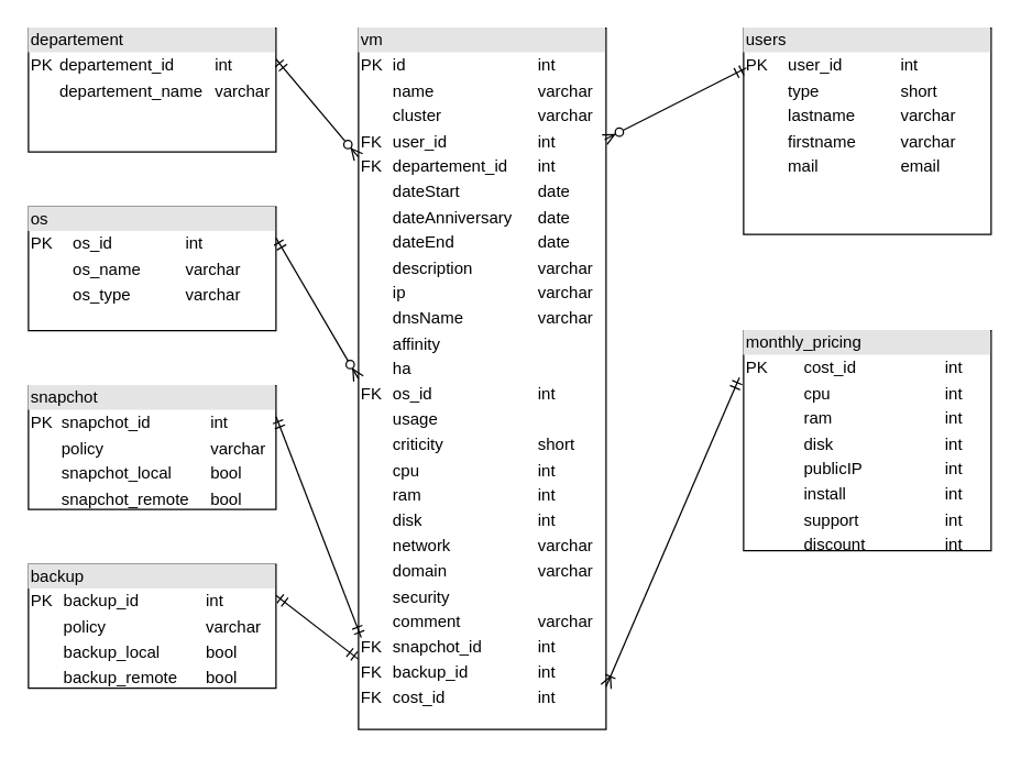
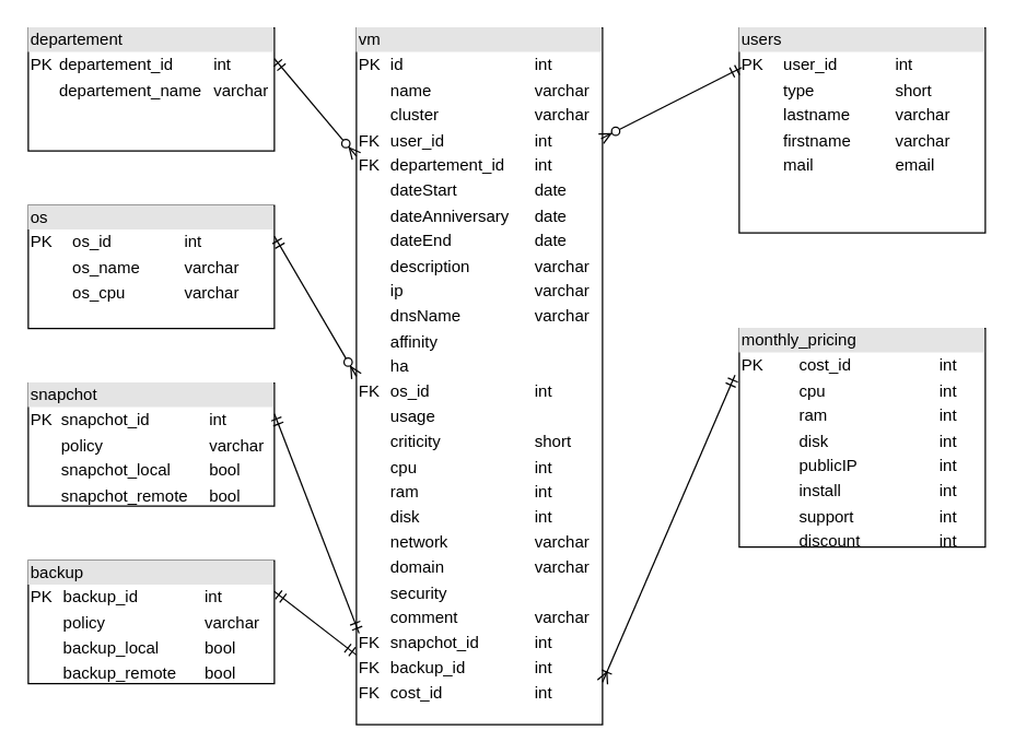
  <mxCell id="0" />
  <mxCell id="1" parent="0" />
  <mxCell id="2" value="&lt;div style=&quot;box-sizing: border-box ; width: 100% ; background: #e4e4e4 ; padding: 2px&quot;&gt;vm&lt;/div&gt;&lt;table style=&quot;width: 100% ; font-size: 1em&quot; cellpadding=&quot;2&quot; cellspacing=&quot;0&quot;&gt;&lt;tbody&gt;&lt;tr&gt;&lt;td&gt;PK&lt;/td&gt;&lt;td&gt;id&lt;/td&gt;&lt;td&gt;int&lt;/td&gt;&lt;/tr&gt;&lt;tr&gt;&lt;td&gt;&lt;br&gt;&lt;/td&gt;&lt;td&gt;name&lt;/td&gt;&lt;td&gt;varchar&lt;/td&gt;&lt;/tr&gt;&lt;tr&gt;&lt;td&gt;&lt;/td&gt;&lt;td&gt;cluster&lt;/td&gt;&lt;td&gt;varchar&lt;br&gt;&lt;/td&gt;&lt;/tr&gt;&lt;tr&gt;&lt;td&gt;FK&lt;/td&gt;&lt;td&gt;user_id&lt;/td&gt;&lt;td&gt;int&lt;/td&gt;&lt;/tr&gt;&lt;tr&gt;&lt;td&gt;FK&lt;/td&gt;&lt;td&gt;departement_id&lt;/td&gt;&lt;td&gt;int&lt;/td&gt;&lt;/tr&gt;&lt;tr&gt;&lt;td&gt;&lt;br&gt;&lt;/td&gt;&lt;td&gt;dateStart&lt;/td&gt;&lt;td&gt;date&lt;/td&gt;&lt;/tr&gt;&lt;tr&gt;&lt;td&gt;&lt;br&gt;&lt;/td&gt;&lt;td&gt;dateAnniversary&lt;/td&gt;&lt;td&gt;date&lt;/td&gt;&lt;/tr&gt;&lt;tr&gt;&lt;td&gt;&lt;br&gt;&lt;/td&gt;&lt;td&gt;dateEnd&lt;/td&gt;&lt;td&gt;date&lt;/td&gt;&lt;/tr&gt;&lt;tr&gt;&lt;td&gt;&lt;br&gt;&lt;/td&gt;&lt;td&gt;description&lt;/td&gt;&lt;td&gt;varchar&lt;/td&gt;&lt;/tr&gt;&lt;tr&gt;&lt;td&gt;&lt;br&gt;&lt;/td&gt;&lt;td&gt;ip&lt;/td&gt;&lt;td&gt;varchar&lt;/td&gt;&lt;/tr&gt;&lt;tr&gt;&lt;td&gt;&lt;br&gt;&lt;/td&gt;&lt;td&gt;dnsName&lt;/td&gt;&lt;td&gt;varchar&lt;/td&gt;&lt;/tr&gt;&lt;tr&gt;&lt;td&gt;&lt;br&gt;&lt;/td&gt;&lt;td&gt;affinity&lt;/td&gt;&lt;td&gt;&lt;br&gt;&lt;/td&gt;&lt;/tr&gt;&lt;tr&gt;&lt;td&gt;&lt;br&gt;&lt;/td&gt;&lt;td&gt;ha&lt;/td&gt;&lt;td&gt;&lt;br&gt;&lt;/td&gt;&lt;/tr&gt;&lt;tr&gt;&lt;td&gt;FK&lt;/td&gt;&lt;td&gt;os_id&lt;/td&gt;&lt;td&gt;int&lt;/td&gt;&lt;/tr&gt;&lt;tr&gt;&lt;td&gt;&lt;br&gt;&lt;/td&gt;&lt;td&gt;usage&lt;/td&gt;&lt;td&gt;&lt;br&gt;&lt;/td&gt;&lt;/tr&gt;&lt;tr&gt;&lt;td&gt;&lt;br&gt;&lt;/td&gt;&lt;td&gt;criticity&lt;/td&gt;&lt;td&gt;short&lt;/td&gt;&lt;/tr&gt;&lt;tr&gt;&lt;td&gt;&lt;br&gt;&lt;/td&gt;&lt;td&gt;cpu&lt;/td&gt;&lt;td&gt;int&lt;/td&gt;&lt;/tr&gt;&lt;tr&gt;&lt;td&gt;&lt;br&gt;&lt;/td&gt;&lt;td&gt;ram&lt;/td&gt;&lt;td&gt;int&lt;/td&gt;&lt;/tr&gt;&lt;tr&gt;&lt;td&gt;&lt;br&gt;&lt;/td&gt;&lt;td&gt;disk&lt;/td&gt;&lt;td&gt;int&lt;/td&gt;&lt;/tr&gt;&lt;tr&gt;&lt;td&gt;&lt;br&gt;&lt;/td&gt;&lt;td&gt;network&lt;/td&gt;&lt;td&gt;varchar&lt;/td&gt;&lt;/tr&gt;&lt;tr&gt;&lt;td&gt;&lt;br&gt;&lt;/td&gt;&lt;td&gt;domain&lt;/td&gt;&lt;td&gt;varchar&lt;/td&gt;&lt;/tr&gt;&lt;tr&gt;&lt;td&gt;&lt;br&gt;&lt;/td&gt;&lt;td&gt;security&lt;/td&gt;&lt;td&gt;&lt;br&gt;&lt;/td&gt;&lt;/tr&gt;&lt;tr&gt;&lt;td&gt;&lt;br&gt;&lt;/td&gt;&lt;td&gt;comment&lt;/td&gt;&lt;td&gt;varchar&lt;/td&gt;&lt;/tr&gt;&lt;tr&gt;&lt;td&gt;FK&lt;/td&gt;&lt;td&gt;snapchot_id&lt;/td&gt;&lt;td&gt;int&lt;/td&gt;&lt;/tr&gt;&lt;tr&gt;&lt;td&gt;FK&lt;/td&gt;&lt;td&gt;backup_id&lt;/td&gt;&lt;td&gt;int&lt;/td&gt;&lt;/tr&gt;&lt;tr&gt;&lt;td&gt;FK&lt;/td&gt;&lt;td&gt;cost_id&lt;/td&gt;&lt;td&gt;int&lt;/td&gt;&lt;/tr&gt;&lt;/tbody&gt;&lt;/table&gt;" style="verticalAlign=top;align=left;overflow=fill;html=1;" parent="1" vertex="1"><mxGeometry x="260" y="20" width="180" height="510" as="geometry" /></mxCell>
  <mxCell id="3" value="&lt;div style=&quot;box-sizing: border-box ; width: 100% ; background: #e4e4e4 ; padding: 2px&quot;&gt;departement&lt;/div&gt;&lt;table style=&quot;width: 100% ; font-size: 1em&quot; cellpadding=&quot;2&quot; cellspacing=&quot;0&quot;&gt;&lt;tbody&gt;&lt;tr&gt;&lt;td&gt;PK&lt;/td&gt;&lt;td&gt;departement_id&lt;/td&gt;&lt;td&gt;int&lt;/td&gt;&lt;/tr&gt;&lt;tr&gt;&lt;td&gt;&lt;br&gt;&lt;/td&gt;&lt;td&gt;departement_name&lt;/td&gt;&lt;td&gt;varchar&lt;/td&gt;&lt;/tr&gt;&lt;/tbody&gt;&lt;/table&gt;" style="verticalAlign=top;align=left;overflow=fill;html=1;" parent="1" vertex="1"><mxGeometry x="20" y="20" width="180" height="90" as="geometry" /></mxCell>
  <mxCell id="4" value="&lt;div style=&quot;box-sizing: border-box ; width: 100% ; background: #e4e4e4 ; padding: 2px&quot;&gt;users&lt;/div&gt;&lt;table style=&quot;width: 100% ; font-size: 1em&quot; cellpadding=&quot;2&quot; cellspacing=&quot;0&quot;&gt;&lt;tbody&gt;&lt;tr&gt;&lt;td&gt;PK&lt;/td&gt;&lt;td&gt;user_id&lt;/td&gt;&lt;td&gt;int&lt;/td&gt;&lt;/tr&gt;&lt;tr&gt;&lt;td&gt;&lt;br&gt;&lt;/td&gt;&lt;td&gt;type&lt;/td&gt;&lt;td&gt;short&lt;/td&gt;&lt;/tr&gt;&lt;tr&gt;&lt;td&gt;&lt;br&gt;&lt;/td&gt;&lt;td&gt;lastname&lt;/td&gt;&lt;td&gt;varchar&lt;/td&gt;&lt;/tr&gt;&lt;tr&gt;&lt;td&gt;&lt;br&gt;&lt;/td&gt;&lt;td&gt;firstname&lt;/td&gt;&lt;td&gt;varchar&lt;/td&gt;&lt;/tr&gt;&lt;tr&gt;&lt;td&gt;&lt;br&gt;&lt;/td&gt;&lt;td&gt;mail&lt;/td&gt;&lt;td&gt;email&lt;/td&gt;&lt;/tr&gt;&lt;/tbody&gt;&lt;/table&gt;" style="verticalAlign=top;align=left;overflow=fill;html=1;" parent="1" vertex="1"><mxGeometry x="540" y="20" width="180" height="150" as="geometry" /></mxCell>
- <mxCell id="5" value="&lt;div style=&quot;box-sizing: border-box ; width: 100% ; background: #e4e4e4 ; padding: 2px&quot;&gt;os&lt;/div&gt;&lt;table style=&quot;width: 100% ; font-size: 1em&quot; cellpadding=&quot;2&quot; cellspacing=&quot;0&quot;&gt;&lt;tbody&gt;&lt;tr&gt;&lt;td&gt;PK&lt;/td&gt;&lt;td&gt;os_id&lt;/td&gt;&lt;td&gt;int&lt;/td&gt;&lt;/tr&gt;&lt;tr&gt;&lt;td&gt;&lt;br&gt;&lt;/td&gt;&lt;td&gt;os_name&lt;/td&gt;&lt;td&gt;varchar&lt;/td&gt;&lt;/tr&gt;&lt;tr&gt;&lt;td&gt;&lt;br&gt;&lt;/td&gt;&lt;td&gt;os_type&lt;/td&gt;&lt;td&gt;varchar&lt;/td&gt;&lt;/tr&gt;&lt;/tbody&gt;&lt;/table&gt;" style="verticalAlign=top;align=left;overflow=fill;html=1;" vertex="1" parent="1"><mxGeometry x="20" y="150" width="180" height="90" as="geometry" /></mxCell>
+ <mxCell id="5" value="&lt;div style=&quot;box-sizing: border-box ; width: 100% ; background: #e4e4e4 ; padding: 2px&quot;&gt;os&lt;/div&gt;&lt;table style=&quot;width: 100% ; font-size: 1em&quot; cellpadding=&quot;2&quot; cellspacing=&quot;0&quot;&gt;&lt;tbody&gt;&lt;tr&gt;&lt;td&gt;PK&lt;/td&gt;&lt;td&gt;os_id&lt;/td&gt;&lt;td&gt;int&lt;/td&gt;&lt;/tr&gt;&lt;tr&gt;&lt;td&gt;&lt;br&gt;&lt;/td&gt;&lt;td&gt;os_name&lt;/td&gt;&lt;td&gt;varchar&lt;/td&gt;&lt;/tr&gt;&lt;tr&gt;&lt;td&gt;&lt;br&gt;&lt;/td&gt;&lt;td&gt;os_cpu&lt;/td&gt;&lt;td&gt;varchar&lt;/td&gt;&lt;/tr&gt;&lt;/tbody&gt;&lt;/table&gt;" style="verticalAlign=top;align=left;overflow=fill;html=1;" vertex="1" parent="1"><mxGeometry x="20" y="150" width="180" height="90" as="geometry" /></mxCell>
  <mxCell id="6" value="" style="endArrow=ERzeroToMany;html=1;exitX=1;exitY=0.25;exitDx=0;exitDy=0;entryX=0;entryY=0.5;entryDx=0;entryDy=0;startArrow=ERmandOne;startFill=0;endFill=1;" edge="1" parent="1" source="5" target="2"><mxGeometry width="50" height="50" relative="1" as="geometry"><mxPoint x="170" y="340" as="sourcePoint" /><mxPoint x="220" y="290" as="targetPoint" /></mxGeometry></mxCell>
  <mxCell id="7" value="" style="endArrow=ERzeroToMany;html=1;exitX=1;exitY=0.25;exitDx=0;exitDy=0;entryX=0;entryY=0.184;entryDx=0;entryDy=0;entryPerimeter=0;startArrow=ERmandOne;startFill=0;endFill=1;" edge="1" parent="1" source="3" target="2"><mxGeometry width="50" height="50" relative="1" as="geometry"><mxPoint x="170" y="340" as="sourcePoint" /><mxPoint x="220" y="290" as="targetPoint" /></mxGeometry></mxCell>
  <mxCell id="8" value="" style="endArrow=ERmandOne;html=1;exitX=0.994;exitY=0.159;exitDx=0;exitDy=0;exitPerimeter=0;entryX=0.011;entryY=0.193;entryDx=0;entryDy=0;entryPerimeter=0;startArrow=ERzeroToMany;startFill=1;endFill=0;" edge="1" parent="1" source="2" target="4"><mxGeometry width="50" height="50" relative="1" as="geometry"><mxPoint x="450" y="110" as="sourcePoint" /><mxPoint x="460" y="290" as="targetPoint" /></mxGeometry></mxCell>
  <mxCell id="9" value="&lt;div style=&quot;box-sizing: border-box ; width: 100% ; background: #e4e4e4 ; padding: 2px&quot;&gt;snapchot&lt;/div&gt;&lt;table style=&quot;width: 100% ; font-size: 1em&quot; cellpadding=&quot;2&quot; cellspacing=&quot;0&quot;&gt;&lt;tbody&gt;&lt;tr&gt;&lt;td&gt;PK&lt;/td&gt;&lt;td&gt;snapchot_id&lt;/td&gt;&lt;td&gt;int&lt;/td&gt;&lt;/tr&gt;&lt;tr&gt;&lt;td&gt;&lt;br&gt;&lt;/td&gt;&lt;td&gt;policy&lt;/td&gt;&lt;td&gt;varchar&lt;/td&gt;&lt;/tr&gt;&lt;tr&gt;&lt;td&gt;&lt;br&gt;&lt;/td&gt;&lt;td&gt;snapchot_local&lt;/td&gt;&lt;td&gt;bool&lt;/td&gt;&lt;/tr&gt;&lt;tr&gt;&lt;td&gt;&lt;br&gt;&lt;/td&gt;&lt;td&gt;snapchot_remote&lt;/td&gt;&lt;td&gt;bool&lt;/td&gt;&lt;/tr&gt;&lt;/tbody&gt;&lt;/table&gt;" style="verticalAlign=top;align=left;overflow=fill;html=1;" vertex="1" parent="1"><mxGeometry x="20" y="280" width="180" height="90" as="geometry" /></mxCell>
  <mxCell id="10" value="&lt;div style=&quot;box-sizing: border-box ; width: 100% ; background: #e4e4e4 ; padding: 2px&quot;&gt;backup&lt;/div&gt;&lt;table style=&quot;width: 100% ; font-size: 1em&quot; cellpadding=&quot;2&quot; cellspacing=&quot;0&quot;&gt;&lt;tbody&gt;&lt;tr&gt;&lt;td&gt;PK&lt;/td&gt;&lt;td&gt;backup_id&lt;/td&gt;&lt;td&gt;int&lt;/td&gt;&lt;/tr&gt;&lt;tr&gt;&lt;td&gt;&lt;br&gt;&lt;/td&gt;&lt;td&gt;policy&lt;/td&gt;&lt;td&gt;varchar&lt;/td&gt;&lt;/tr&gt;&lt;tr&gt;&lt;td&gt;&lt;br&gt;&lt;/td&gt;&lt;td&gt;backup_local&lt;/td&gt;&lt;td&gt;bool&lt;/td&gt;&lt;/tr&gt;&lt;tr&gt;&lt;td&gt;&lt;br&gt;&lt;/td&gt;&lt;td&gt;backup_remote&lt;/td&gt;&lt;td&gt;bool&lt;/td&gt;&lt;/tr&gt;&lt;/tbody&gt;&lt;/table&gt;" style="verticalAlign=top;align=left;overflow=fill;html=1;" vertex="1" parent="1"><mxGeometry x="20" y="410" width="180" height="90" as="geometry" /></mxCell>
  <mxCell id="11" value="" style="endArrow=ERmandOne;html=1;exitX=1;exitY=0.25;exitDx=0;exitDy=0;entryX=0.011;entryY=0.869;entryDx=0;entryDy=0;entryPerimeter=0;startArrow=ERmandOne;startFill=0;endFill=0;" edge="1" parent="1" source="9" target="2"><mxGeometry width="50" height="50" relative="1" as="geometry"><mxPoint x="210" y="380" as="sourcePoint" /><mxPoint x="260" y="330" as="targetPoint" /></mxGeometry></mxCell>
  <mxCell id="12" value="" style="endArrow=ERmandOne;html=1;exitX=1;exitY=0.25;exitDx=0;exitDy=0;entryX=0;entryY=0.9;entryDx=0;entryDy=0;entryPerimeter=0;startArrow=ERmandOne;startFill=0;endFill=0;" edge="1" parent="1" source="10" target="2"><mxGeometry width="50" height="50" relative="1" as="geometry"><mxPoint x="210" y="380" as="sourcePoint" /><mxPoint x="260" y="330" as="targetPoint" /></mxGeometry></mxCell>
  <mxCell id="13" value="&lt;div style=&quot;box-sizing: border-box ; width: 100% ; background: #e4e4e4 ; padding: 2px&quot;&gt;monthly_pricing&lt;/div&gt;&lt;table style=&quot;width: 100% ; font-size: 1em&quot; cellpadding=&quot;2&quot; cellspacing=&quot;0&quot;&gt;&lt;tbody&gt;&lt;tr&gt;&lt;td&gt;PK&lt;/td&gt;&lt;td&gt;cost_id&lt;/td&gt;&lt;td&gt;int&lt;/td&gt;&lt;/tr&gt;&lt;tr&gt;&lt;td&gt;&lt;br&gt;&lt;/td&gt;&lt;td&gt;cpu&lt;/td&gt;&lt;td&gt;int&lt;/td&gt;&lt;/tr&gt;&lt;tr&gt;&lt;td&gt;&lt;br&gt;&lt;/td&gt;&lt;td&gt;ram&lt;/td&gt;&lt;td&gt;int&lt;/td&gt;&lt;/tr&gt;&lt;tr&gt;&lt;td&gt;&lt;br&gt;&lt;/td&gt;&lt;td&gt;disk&lt;/td&gt;&lt;td&gt;int&lt;/td&gt;&lt;/tr&gt;&lt;tr&gt;&lt;td&gt;&lt;br&gt;&lt;/td&gt;&lt;td&gt;publicIP&lt;/td&gt;&lt;td&gt;int&lt;/td&gt;&lt;/tr&gt;&lt;tr&gt;&lt;td&gt;&lt;br&gt;&lt;/td&gt;&lt;td&gt;install&lt;/td&gt;&lt;td&gt;int&lt;/td&gt;&lt;/tr&gt;&lt;tr&gt;&lt;td&gt;&lt;br&gt;&lt;/td&gt;&lt;td&gt;support&lt;/td&gt;&lt;td&gt;int&lt;/td&gt;&lt;/tr&gt;&lt;tr&gt;&lt;td&gt;&lt;br&gt;&lt;/td&gt;&lt;td&gt;discount&lt;/td&gt;&lt;td&gt;int&lt;/td&gt;&lt;/tr&gt;&lt;/tbody&gt;&lt;/table&gt;" style="verticalAlign=top;align=left;overflow=fill;html=1;" vertex="1" parent="1"><mxGeometry x="540" y="240" width="180" height="160" as="geometry" /></mxCell>
  <mxCell id="14" value="" style="endArrow=ERmandOne;html=1;exitX=1;exitY=0.939;exitDx=0;exitDy=0;exitPerimeter=0;entryX=-0.017;entryY=0.213;entryDx=0;entryDy=0;entryPerimeter=0;endFill=0;startArrow=ERoneToMany;startFill=0;" edge="1" parent="1" source="2" target="13"><mxGeometry width="50" height="50" relative="1" as="geometry"><mxPoint x="410" y="380" as="sourcePoint" /><mxPoint x="460" y="330" as="targetPoint" /></mxGeometry></mxCell>
